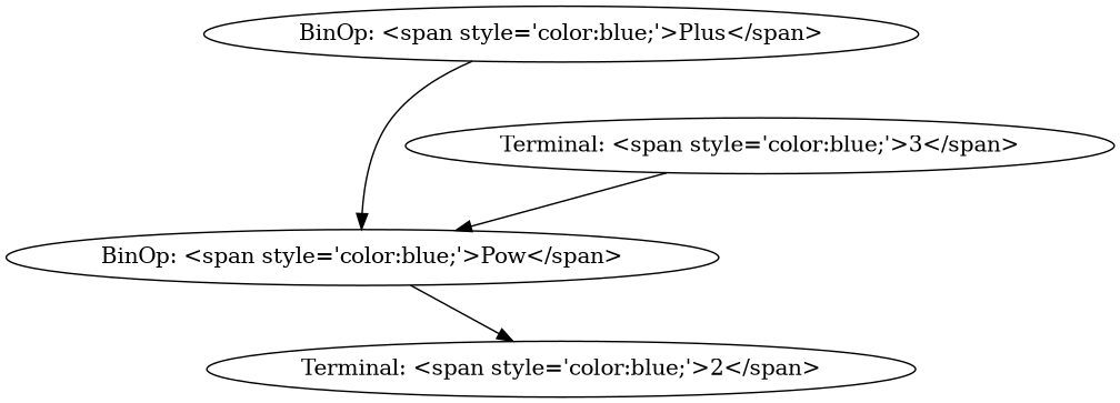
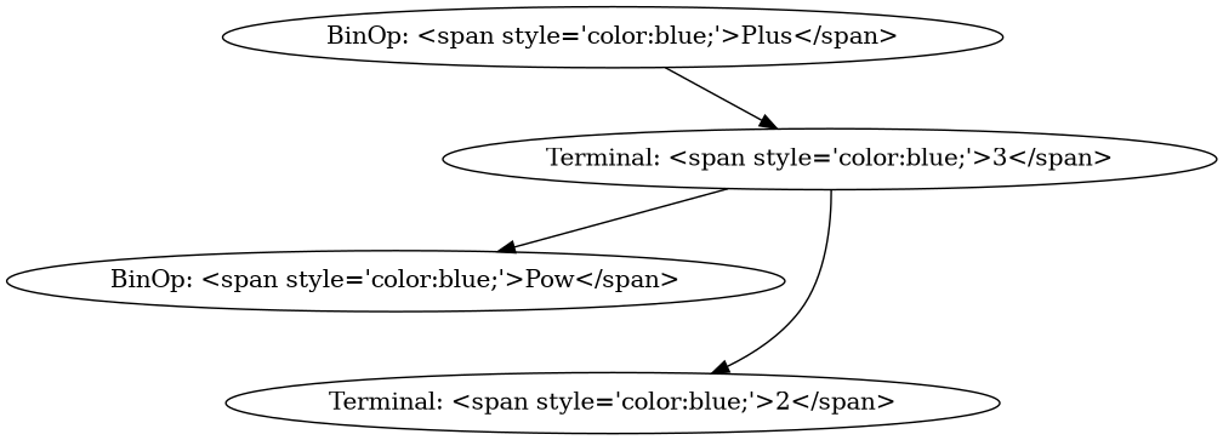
  digraph {
    node [labelType=html rx=5 ry=5]
    n1 [label="BinOp: <span style='color:blue;'>Plus</span>"]
    n2 [label="BinOp: <span style='color:blue;'>Pow</span>"]
    n3 [label="Terminal: <span style='color:blue;'>2</span>"]
    n4 [label="Terminal: <span style='color:blue;'>3</span>"]
-   n1 -> n2
-   n2 -> n3
+   n1 -> n4
+   n4 -> n3
    n4 -> n2
  }
